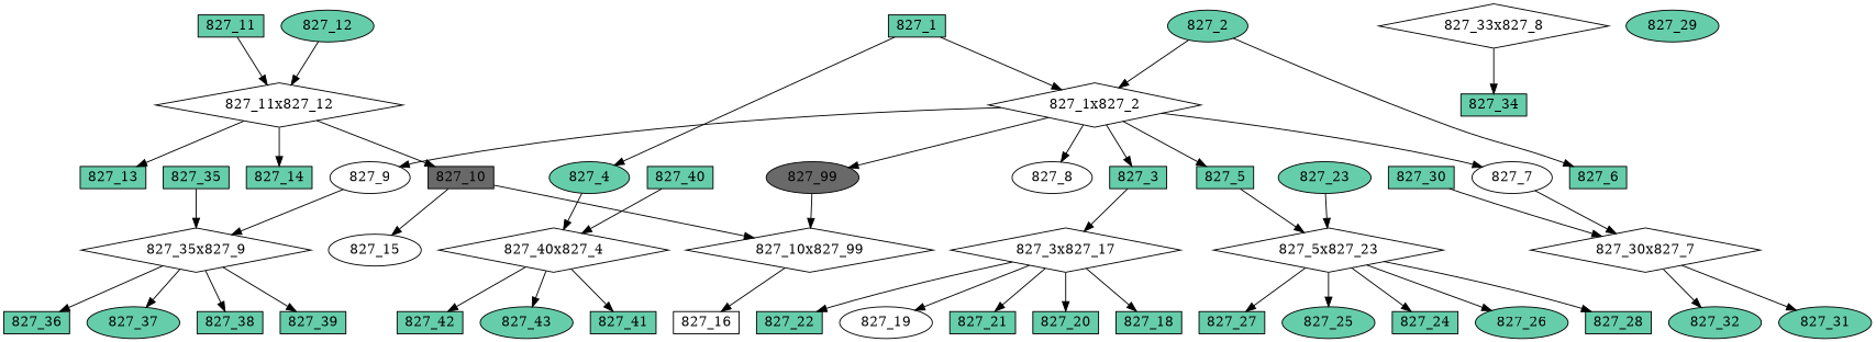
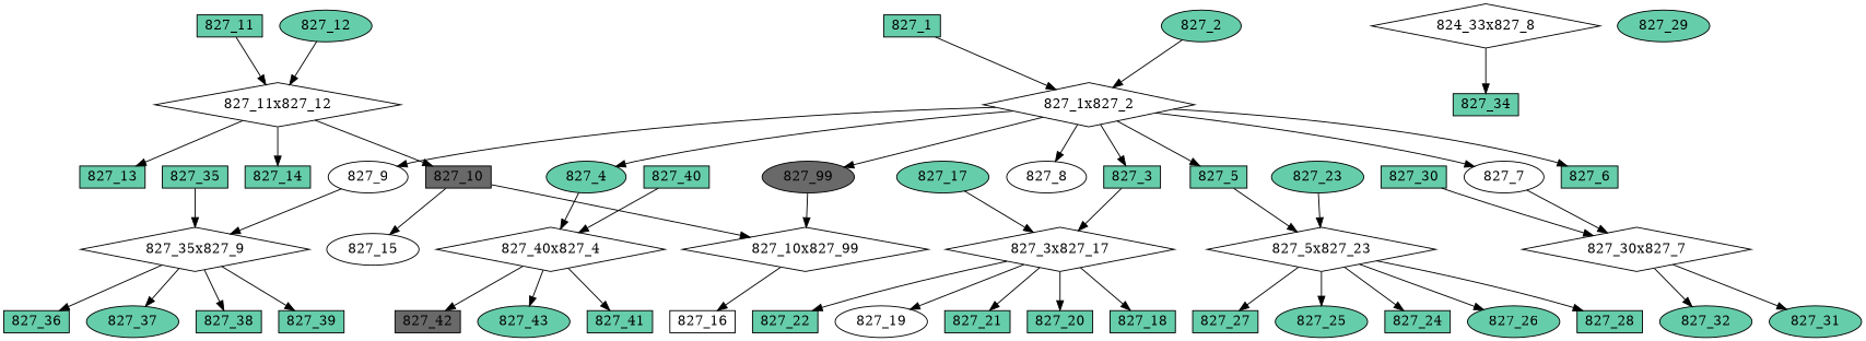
  digraph {
    node [fillcolor=aquamarine3 fontcolor=black regular=0 shape=box style=filled]
    "827_35" [height=0.3 width=0.5]
    "827_35x827_9" [height=.1 shape=diamond width=.1 fillcolor="" fontcolor="" regular="" style=""]
    "827_36" [height=0.3 width=0.5]
    "827_37" [height=0.3 shape=ellipse width=0.5]
    "827_38" [height=0.3 width=0.5]
    "827_39" [height=0.3 width=0.5]
    "827_40" [height=0.3 width=0.5]
    "827_40x827_4" [height=.1 shape=diamond width=.1 fillcolor="" fontcolor="" regular="" style=""]
-   "827_42" [height=0.3 width=0.5]
+   "827_42" [fillcolor=dimgrey height=0.3 width=0.5]
    "827_43" [height=0.3 shape=ellipse width=0.5]
    "827_41" [height=0.3 width=0.5]
    "827_99" [fillcolor=dimgrey height=0.3 shape=ellipse width=0.5]
    "827_10x827_99" [height=.1 shape=diamond width=.1 fillcolor="" fontcolor="" regular="" style=""]
    "827_16" [fillcolor=white height=0.3 width=0.5]
    "827_1x827_2" [height=.1 shape=diamond width=.1 fillcolor="" fontcolor="" regular="" style=""]
    "827_9" [fillcolor=white height=0.3 shape=ellipse width=0.5]
    "827_8" [fillcolor=white height=0.3 shape=ellipse width=0.5]
    "827_7" [fillcolor=white height=0.3 shape=ellipse width=0.5]
    "827_3" [height=0.3 width=0.5]
    "827_4" [height=0.3 shape=ellipse width=0.5]
    "827_5" [height=0.3 width=0.5]
    "827_6" [height=0.3 width=0.5]
    "827_30x827_7" [height=.1 shape=diamond width=.1 fillcolor="" fontcolor="" regular="" style=""]
    "827_3x827_17" [height=.1 shape=diamond width=.1 fillcolor="" fontcolor="" regular="" style=""]
    "827_5x827_23" [height=.1 shape=diamond width=.1 fillcolor="" fontcolor="" regular="" style=""]
    "827_15" [fillcolor=white height=0.3 shape=ellipse width=0.5]
-   "827_33x827_8" [height=.1 shape=diamond width=.1 fillcolor="" fontcolor="" regular="" style=""]
+   "827_33x827_8" [height=.1 shape=diamond width=.1 label="824_33x827_8" fillcolor="" fontcolor="" regular="" style=""]
    "827_34" [height=0.3 width=0.5]
    "827_32" [height=0.3 shape=ellipse width=0.5]
    "827_31" [height=0.3 shape=ellipse width=0.5]
    "827_30" [height=0.3 width=0.5]
    "827_10" [fillcolor=dimgrey height=0.3 width=0.5]
    "827_11x827_12" [height=.1 shape=diamond width=.1 fillcolor="" fontcolor="" regular="" style=""]
    "827_13" [height=0.3 width=0.5]
    "827_14" [height=0.3 width=0.5]
    "827_1" [height=0.3 width=0.5]
    "827_18" [height=0.3 width=0.5]
    "827_22" [height=0.3 width=0.5]
    "827_19" [fillcolor=white height=0.3 shape=ellipse width=0.5]
    "827_21" [height=0.3 width=0.5]
    "827_20" [height=0.3 width=0.5]
    "827_28" [height=0.3 width=0.5]
    "827_27" [height=0.3 width=0.5]
    "827_25" [height=0.3 shape=ellipse width=0.5]
    "827_24" [height=0.3 width=0.5]
    "827_26" [height=0.3 shape=ellipse width=0.5]
    "827_11" [height=0.3 width=0.5]
    "827_12" [height=0.3 shape=ellipse width=0.5]
    "827_2" [height=0.3 shape=ellipse width=0.5]
+   "827_17" [height=0.3 shape=ellipse width=0.5]
    "827_29" [height=0.3 shape=ellipse width=0.5]
    "827_23" [height=0.3 shape=ellipse width=0.5]
    "827_35" -> "827_35x827_9"
    "827_35x827_9" -> "827_36"
    "827_35x827_9" -> "827_37"
    "827_35x827_9" -> "827_38"
    "827_35x827_9" -> "827_39"
    "827_40" -> "827_40x827_4"
    "827_40x827_4" -> "827_42"
    "827_40x827_4" -> "827_43"
    "827_40x827_4" -> "827_41"
    "827_99" -> "827_10x827_99"
    "827_10x827_99" -> "827_16"
    "827_1x827_2" -> "827_99"
    "827_1x827_2" -> "827_9"
    "827_1x827_2" -> "827_8"
    "827_1x827_2" -> "827_7"
    "827_1x827_2" -> "827_3"
-   "827_1" -> "827_4"
+   "827_1x827_2" -> "827_4"
    "827_1x827_2" -> "827_5"
-   "827_2" -> "827_6"
+   "827_1x827_2" -> "827_6"
    "827_9" -> "827_35x827_9"
    "827_7" -> "827_30x827_7"
    "827_3" -> "827_3x827_17"
    "827_4" -> "827_40x827_4"
    "827_5" -> "827_5x827_23"
    "827_30x827_7" -> "827_32"
    "827_30x827_7" -> "827_31"
    "827_3x827_17" -> "827_18"
    "827_3x827_17" -> "827_22"
    "827_3x827_17" -> "827_19"
    "827_3x827_17" -> "827_21"
    "827_3x827_17" -> "827_20"
    "827_5x827_23" -> "827_28"
    "827_5x827_23" -> "827_27"
    "827_5x827_23" -> "827_25"
    "827_5x827_23" -> "827_24"
    "827_5x827_23" -> "827_26"
    "827_33x827_8" -> "827_34"
    "827_30" -> "827_30x827_7"
    "827_10" -> "827_10x827_99"
    "827_10" -> "827_15"
    "827_11x827_12" -> "827_10"
    "827_11x827_12" -> "827_13"
    "827_11x827_12" -> "827_14"
    "827_1" -> "827_1x827_2"
    "827_11" -> "827_11x827_12"
    "827_12" -> "827_11x827_12"
    "827_2" -> "827_1x827_2"
+   "827_17" -> "827_3x827_17"
    "827_23" -> "827_5x827_23"
  }
